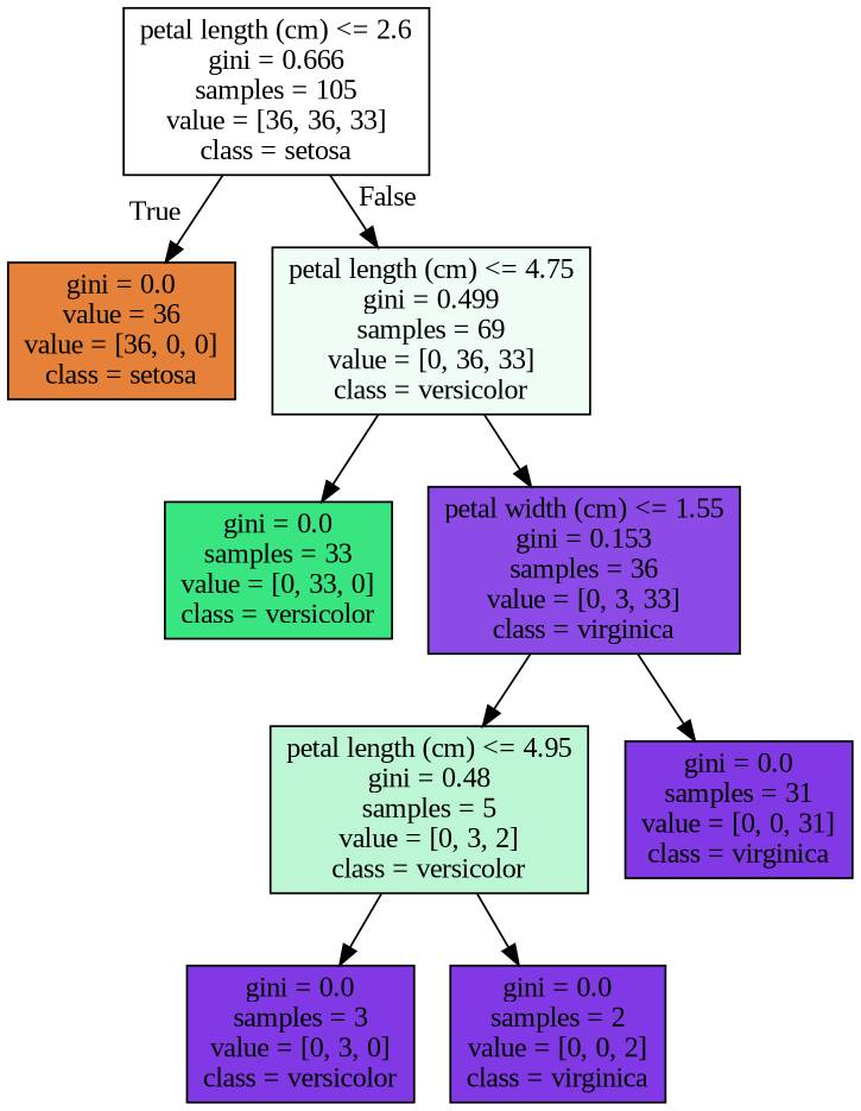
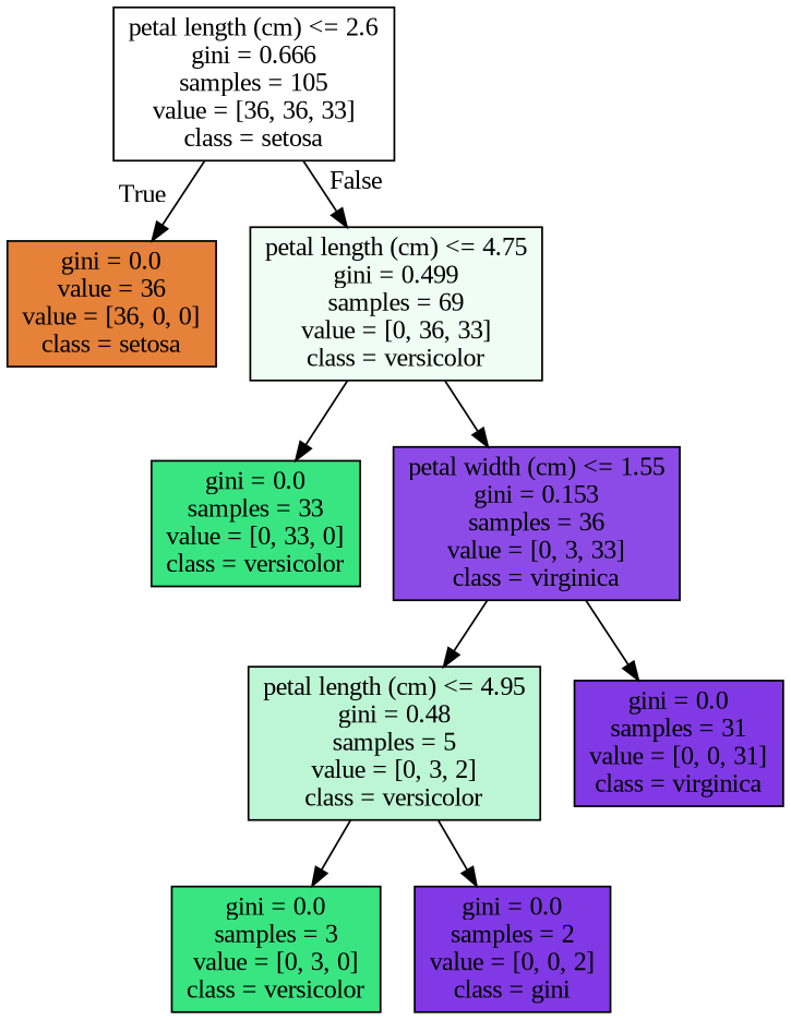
  digraph {
    fontname="Liberation Serif"
    node [color=black fillcolor="#39e581" fontname="Liberation Serif" shape=box style=filled]
    edge [fontname="Liberation Serif"]
    n1 [fillcolor="#ffffff" label="petal length (cm) <= 2.6\ngini = 0.666\nsamples = 105\nvalue = [36, 36, 33]\nclass = setosa"]
    n2 [fillcolor="#e58139" label="gini = 0.0\nvalue = 36\nvalue = [36, 0, 0]\nclass = setosa"]
    n3 [fillcolor="#effdf5" label="petal length (cm) <= 4.75\ngini = 0.499\nsamples = 69\nvalue = [0, 36, 33]\nclass = versicolor"]
    n4 [label="gini = 0.0\nsamples = 33\nvalue = [0, 33, 0]\nclass = versicolor"]
    n5 [fillcolor="#8c4be7" label="petal width (cm) <= 1.55\ngini = 0.153\nsamples = 36\nvalue = [0, 3, 33]\nclass = virginica"]
    n6 [fillcolor="#bdf6d5" label="petal length (cm) <= 4.95\ngini = 0.48\nsamples = 5\nvalue = [0, 3, 2]\nclass = versicolor"]
    n7 [fillcolor="#8139e5" label="gini = 0.0\nsamples = 31\nvalue = [0, 0, 31]\nclass = virginica"]
-   n8 [fillcolor="#8139e5" label="gini = 0.0\nsamples = 3\nvalue = [0, 3, 0]\nclass = versicolor"]
-   n9 [fillcolor="#8139e5" label="gini = 0.0\nsamples = 2\nvalue = [0, 0, 2]\nclass = virginica"]
+   n8 [label="gini = 0.0\nsamples = 3\nvalue = [0, 3, 0]\nclass = versicolor"]
+   n9 [fillcolor="#8139e5" label="gini = 0.0\nsamples = 2\nvalue = [0, 0, 2]\nclass = gini"]
    n1 -> n2 [headlabel=True labelangle=45 labeldistance=2.5]
    n1 -> n3 [headlabel=False labelangle=-45 labeldistance=2.5]
    n3 -> n4
    n3 -> n5
    n5 -> n6
    n5 -> n7
    n6 -> n8
    n6 -> n9
  }
